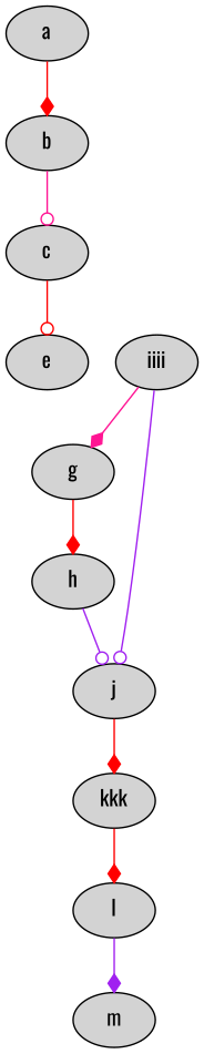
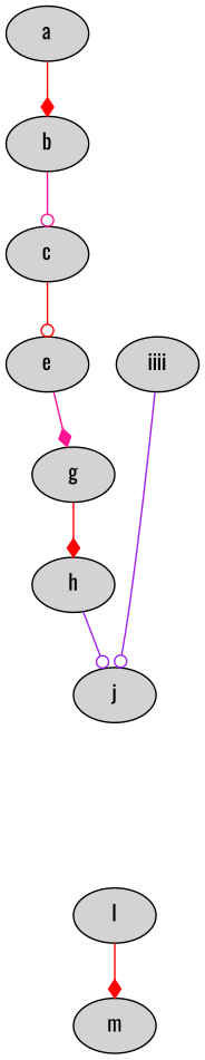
  digraph {
    fontname=Oswald
    node [fontname=Oswald style=filled]
    edge [arrowhead=diamond color=red fontname=Oswald]
    n1 [label=a]
    n2 [label=b]
    n3 [label=c]
    n4 [label=e]
    n5 [label=g]
    n6 [label=h]
    n7 [label=j]
    n8 [label=iiii]
-   n9 [label=kkk]
    n10 [label=l]
    n11 [label=m]
    n1 -> n2
    n2 -> n3 [arrowhead=odot color=deeppink]
    n3 -> n4 [arrowhead=odot]
-   n8 -> n5 [color=deeppink]
+   n4 -> n5 [color=deeppink]
    n5 -> n6
    n6 -> n7 [arrowhead=odot color=purple]
-   n7 -> n9
    n8 -> n7 [arrowhead=odot color=purple]
-   n9 -> n10
-   n10 -> n11 [color=purple]
+   n10 -> n11
  }
